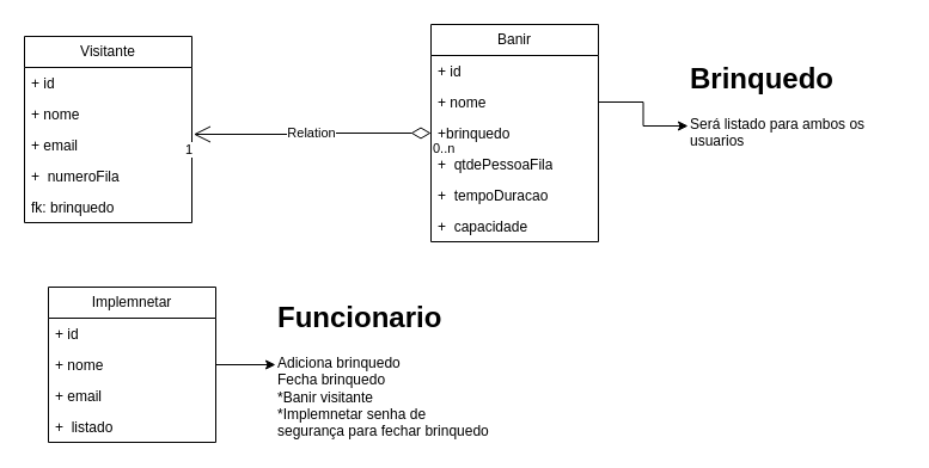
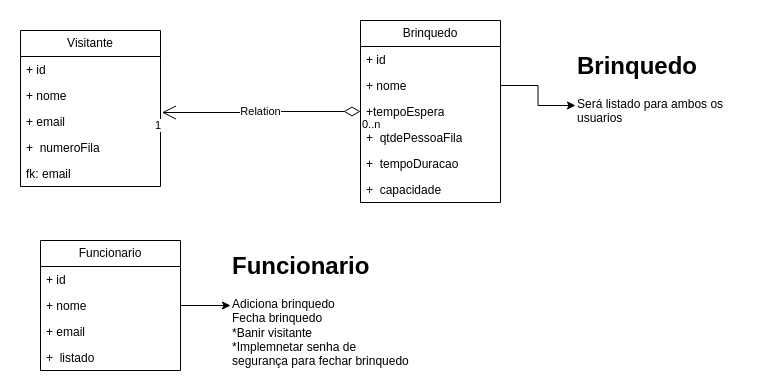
  <mxCell id="0" />
  <mxCell id="1" parent="0" />
- <mxCell id="2" value="Banir" style="swimlane;fontStyle=0;childLayout=stackLayout;horizontal=1;startSize=26;fillColor=none;horizontalStack=0;resizeParent=1;resizeParentMax=0;resizeLast=0;collapsible=1;marginBottom=0;whiteSpace=wrap;html=1;" parent="1" vertex="1"><mxGeometry x="360" y="20" width="140" height="182" as="geometry" /></mxCell>
+ <mxCell id="2" value="Brinquedo" style="swimlane;fontStyle=0;childLayout=stackLayout;horizontal=1;startSize=26;fillColor=none;horizontalStack=0;resizeParent=1;resizeParentMax=0;resizeLast=0;collapsible=1;marginBottom=0;whiteSpace=wrap;html=1;" parent="1" vertex="1"><mxGeometry x="360" y="20" width="140" height="182" as="geometry" /></mxCell>
  <mxCell id="3" value="+ id" style="text;strokeColor=none;fillColor=none;align=left;verticalAlign=top;spacingLeft=4;spacingRight=4;overflow=hidden;rotatable=0;points=[[0,0.5],[1,0.5]];portConstraint=eastwest;whiteSpace=wrap;html=1;" parent="2" vertex="1"><mxGeometry y="26" width="140" height="26" as="geometry" /></mxCell>
  <mxCell id="4" value="+ nome" style="text;strokeColor=none;fillColor=none;align=left;verticalAlign=top;spacingLeft=4;spacingRight=4;overflow=hidden;rotatable=0;points=[[0,0.5],[1,0.5]];portConstraint=eastwest;whiteSpace=wrap;html=1;" parent="2" vertex="1"><mxGeometry y="52" width="140" height="26" as="geometry" /></mxCell>
- <mxCell id="5" value="+brinquedo" style="text;strokeColor=none;fillColor=none;align=left;verticalAlign=top;spacingLeft=4;spacingRight=4;overflow=hidden;rotatable=0;points=[[0,0.5],[1,0.5]];portConstraint=eastwest;whiteSpace=wrap;html=1;" parent="2" vertex="1"><mxGeometry y="78" width="140" height="26" as="geometry" /></mxCell>
+ <mxCell id="5" value="+tempoEspera" style="text;strokeColor=none;fillColor=none;align=left;verticalAlign=top;spacingLeft=4;spacingRight=4;overflow=hidden;rotatable=0;points=[[0,0.5],[1,0.5]];portConstraint=eastwest;whiteSpace=wrap;html=1;" parent="2" vertex="1"><mxGeometry y="78" width="140" height="26" as="geometry" /></mxCell>
  <mxCell id="6" value="+&amp;nbsp; qtdePessoaFila" style="text;strokeColor=none;fillColor=none;align=left;verticalAlign=top;spacingLeft=4;spacingRight=4;overflow=hidden;rotatable=0;points=[[0,0.5],[1,0.5]];portConstraint=eastwest;whiteSpace=wrap;html=1;" parent="2" vertex="1"><mxGeometry y="104" width="140" height="26" as="geometry" /></mxCell>
  <mxCell id="7" value="+&amp;nbsp; tempoDuracao" style="text;strokeColor=none;fillColor=none;align=left;verticalAlign=top;spacingLeft=4;spacingRight=4;overflow=hidden;rotatable=0;points=[[0,0.5],[1,0.5]];portConstraint=eastwest;whiteSpace=wrap;html=1;" parent="2" vertex="1"><mxGeometry y="130" width="140" height="26" as="geometry" /></mxCell>
  <mxCell id="8" value="+&amp;nbsp; capacidade" style="text;strokeColor=none;fillColor=none;align=left;verticalAlign=top;spacingLeft=4;spacingRight=4;overflow=hidden;rotatable=0;points=[[0,0.5],[1,0.5]];portConstraint=eastwest;whiteSpace=wrap;html=1;" parent="2" vertex="1"><mxGeometry y="156" width="140" height="26" as="geometry" /></mxCell>
- <mxCell id="9" value="Implemnetar" style="swimlane;fontStyle=0;childLayout=stackLayout;horizontal=1;startSize=26;fillColor=none;horizontalStack=0;resizeParent=1;resizeParentMax=0;resizeLast=0;collapsible=1;marginBottom=0;whiteSpace=wrap;html=1;" parent="1" vertex="1"><mxGeometry x="40" y="240" width="140" height="130" as="geometry" /></mxCell>
+ <mxCell id="9" value="Funcionario" style="swimlane;fontStyle=0;childLayout=stackLayout;horizontal=1;startSize=26;fillColor=none;horizontalStack=0;resizeParent=1;resizeParentMax=0;resizeLast=0;collapsible=1;marginBottom=0;whiteSpace=wrap;html=1;" parent="1" vertex="1"><mxGeometry x="40" y="240" width="140" height="130" as="geometry" /></mxCell>
  <mxCell id="10" value="+ id" style="text;strokeColor=none;fillColor=none;align=left;verticalAlign=top;spacingLeft=4;spacingRight=4;overflow=hidden;rotatable=0;points=[[0,0.5],[1,0.5]];portConstraint=eastwest;whiteSpace=wrap;html=1;" parent="9" vertex="1"><mxGeometry y="26" width="140" height="26" as="geometry" /></mxCell>
  <mxCell id="11" value="+ nome" style="text;strokeColor=none;fillColor=none;align=left;verticalAlign=top;spacingLeft=4;spacingRight=4;overflow=hidden;rotatable=0;points=[[0,0.5],[1,0.5]];portConstraint=eastwest;whiteSpace=wrap;html=1;" parent="9" vertex="1"><mxGeometry y="52" width="140" height="26" as="geometry" /></mxCell>
  <mxCell id="12" value="+ email" style="text;strokeColor=none;fillColor=none;align=left;verticalAlign=top;spacingLeft=4;spacingRight=4;overflow=hidden;rotatable=0;points=[[0,0.5],[1,0.5]];portConstraint=eastwest;whiteSpace=wrap;html=1;" parent="9" vertex="1"><mxGeometry y="78" width="140" height="26" as="geometry" /></mxCell>
  <mxCell id="13" value="+&amp;nbsp; listado" style="text;strokeColor=none;fillColor=none;align=left;verticalAlign=top;spacingLeft=4;spacingRight=4;overflow=hidden;rotatable=0;points=[[0,0.5],[1,0.5]];portConstraint=eastwest;whiteSpace=wrap;html=1;" parent="9" vertex="1"><mxGeometry y="104" width="140" height="26" as="geometry" /></mxCell>
  <mxCell id="14" value="Visitante" style="swimlane;fontStyle=0;childLayout=stackLayout;horizontal=1;startSize=26;fillColor=none;horizontalStack=0;resizeParent=1;resizeParentMax=0;resizeLast=0;collapsible=1;marginBottom=0;whiteSpace=wrap;html=1;" parent="1" vertex="1"><mxGeometry x="20" y="30" width="140" height="156" as="geometry" /></mxCell>
  <mxCell id="15" value="+ id" style="text;strokeColor=none;fillColor=none;align=left;verticalAlign=top;spacingLeft=4;spacingRight=4;overflow=hidden;rotatable=0;points=[[0,0.5],[1,0.5]];portConstraint=eastwest;whiteSpace=wrap;html=1;" parent="14" vertex="1"><mxGeometry y="26" width="140" height="26" as="geometry" /></mxCell>
  <mxCell id="16" value="+ nome" style="text;strokeColor=none;fillColor=none;align=left;verticalAlign=top;spacingLeft=4;spacingRight=4;overflow=hidden;rotatable=0;points=[[0,0.5],[1,0.5]];portConstraint=eastwest;whiteSpace=wrap;html=1;" parent="14" vertex="1"><mxGeometry y="52" width="140" height="26" as="geometry" /></mxCell>
  <mxCell id="17" value="+ email" style="text;strokeColor=none;fillColor=none;align=left;verticalAlign=top;spacingLeft=4;spacingRight=4;overflow=hidden;rotatable=0;points=[[0,0.5],[1,0.5]];portConstraint=eastwest;whiteSpace=wrap;html=1;" parent="14" vertex="1"><mxGeometry y="78" width="140" height="26" as="geometry" /></mxCell>
  <mxCell id="18" value="+&amp;nbsp; numeroFila" style="text;strokeColor=none;fillColor=none;align=left;verticalAlign=top;spacingLeft=4;spacingRight=4;overflow=hidden;rotatable=0;points=[[0,0.5],[1,0.5]];portConstraint=eastwest;whiteSpace=wrap;html=1;" parent="14" vertex="1"><mxGeometry y="104" width="140" height="26" as="geometry" /></mxCell>
- <mxCell id="19" value="fk: brinquedo" style="text;strokeColor=none;fillColor=none;align=left;verticalAlign=top;spacingLeft=4;spacingRight=4;overflow=hidden;rotatable=0;points=[[0,0.5],[1,0.5]];portConstraint=eastwest;whiteSpace=wrap;html=1;" parent="14" vertex="1"><mxGeometry y="130" width="140" height="26" as="geometry" /></mxCell>
+ <mxCell id="19" value="fk: email" style="text;strokeColor=none;fillColor=none;align=left;verticalAlign=top;spacingLeft=4;spacingRight=4;overflow=hidden;rotatable=0;points=[[0,0.5],[1,0.5]];portConstraint=eastwest;whiteSpace=wrap;html=1;" parent="14" vertex="1"><mxGeometry y="130" width="140" height="26" as="geometry" /></mxCell>
  <mxCell id="20" value="Relation" style="endArrow=open;html=1;endSize=12;startArrow=diamondThin;startSize=14;startFill=0;edgeStyle=orthogonalEdgeStyle;rounded=0;exitX=0;exitY=0.5;exitDx=0;exitDy=0;entryX=1.01;entryY=0.154;entryDx=0;entryDy=0;entryPerimeter=0;" parent="1" source="5" target="17" edge="1"><mxGeometry relative="1" as="geometry"><mxPoint x="290" y="210" as="sourcePoint" /><mxPoint x="450" y="210" as="targetPoint" /></mxGeometry></mxCell>
  <mxCell id="21" value="0..n" style="edgeLabel;resizable=0;html=1;align=left;verticalAlign=top;" parent="20" connectable="0" vertex="1"><mxGeometry x="-1" relative="1" as="geometry" /></mxCell>
  <mxCell id="22" value="1" style="edgeLabel;resizable=0;html=1;align=right;verticalAlign=top;" parent="20" connectable="0" vertex="1"><mxGeometry x="1" relative="1" as="geometry" /></mxCell>
  <mxCell id="23" value="&lt;h1 style=&quot;margin-top: 0px;&quot;&gt;Funcionario&lt;/h1&gt;&lt;div&gt;Adiciona brinquedo&lt;/div&gt;&lt;div&gt;Fecha brinquedo&lt;/div&gt;&lt;div&gt;*Banir visitante&lt;/div&gt;&lt;div&gt;*Implemnetar senha de segurança para fechar brinquedo&lt;/div&gt;&lt;div&gt;&lt;br&gt;&lt;/div&gt;" style="text;html=1;whiteSpace=wrap;overflow=hidden;rounded=0;" parent="1" vertex="1"><mxGeometry x="230" y="245" width="180" height="120" as="geometry" /></mxCell>
  <mxCell id="24" style="edgeStyle=orthogonalEdgeStyle;rounded=0;orthogonalLoop=1;jettySize=auto;html=1;exitX=1;exitY=0.5;exitDx=0;exitDy=0;entryX=0;entryY=0.5;entryDx=0;entryDy=0;" parent="1" source="11" target="23" edge="1"><mxGeometry relative="1" as="geometry" /></mxCell>
  <mxCell id="25" value="&lt;h1 style=&quot;margin-top: 0px;&quot;&gt;Brinquedo&lt;/h1&gt;&lt;div&gt;Será listado para ambos os usuarios&lt;/div&gt;" style="text;html=1;whiteSpace=wrap;overflow=hidden;rounded=0;" parent="1" vertex="1"><mxGeometry x="575" y="45" width="180" height="120" as="geometry" /></mxCell>
  <mxCell id="26" style="edgeStyle=orthogonalEdgeStyle;rounded=0;orthogonalLoop=1;jettySize=auto;html=1;exitX=1;exitY=0.5;exitDx=0;exitDy=0;entryX=0;entryY=0.5;entryDx=0;entryDy=0;" parent="1" source="4" target="25" edge="1"><mxGeometry relative="1" as="geometry" /></mxCell>
